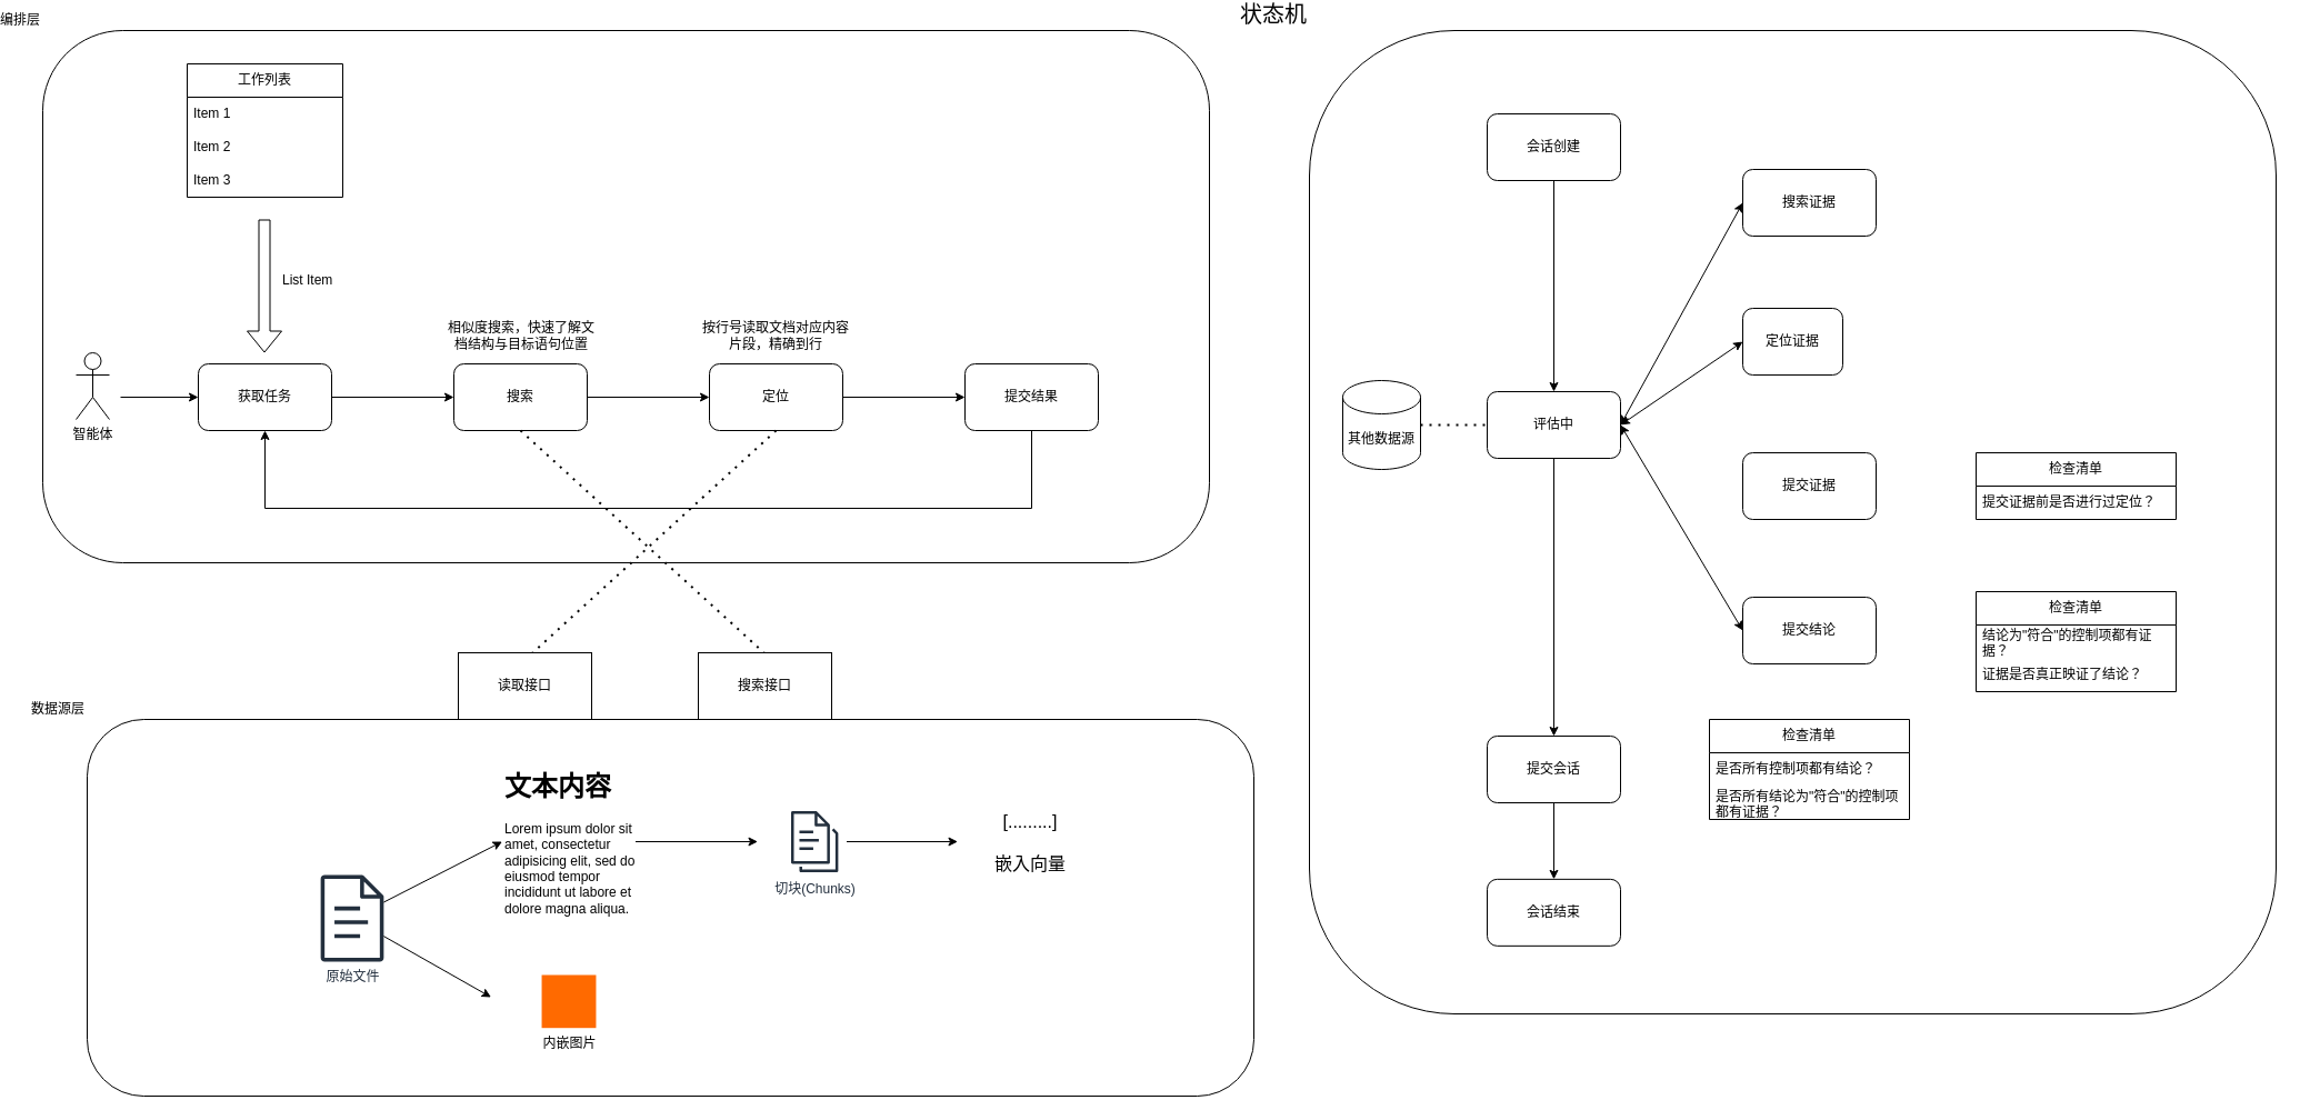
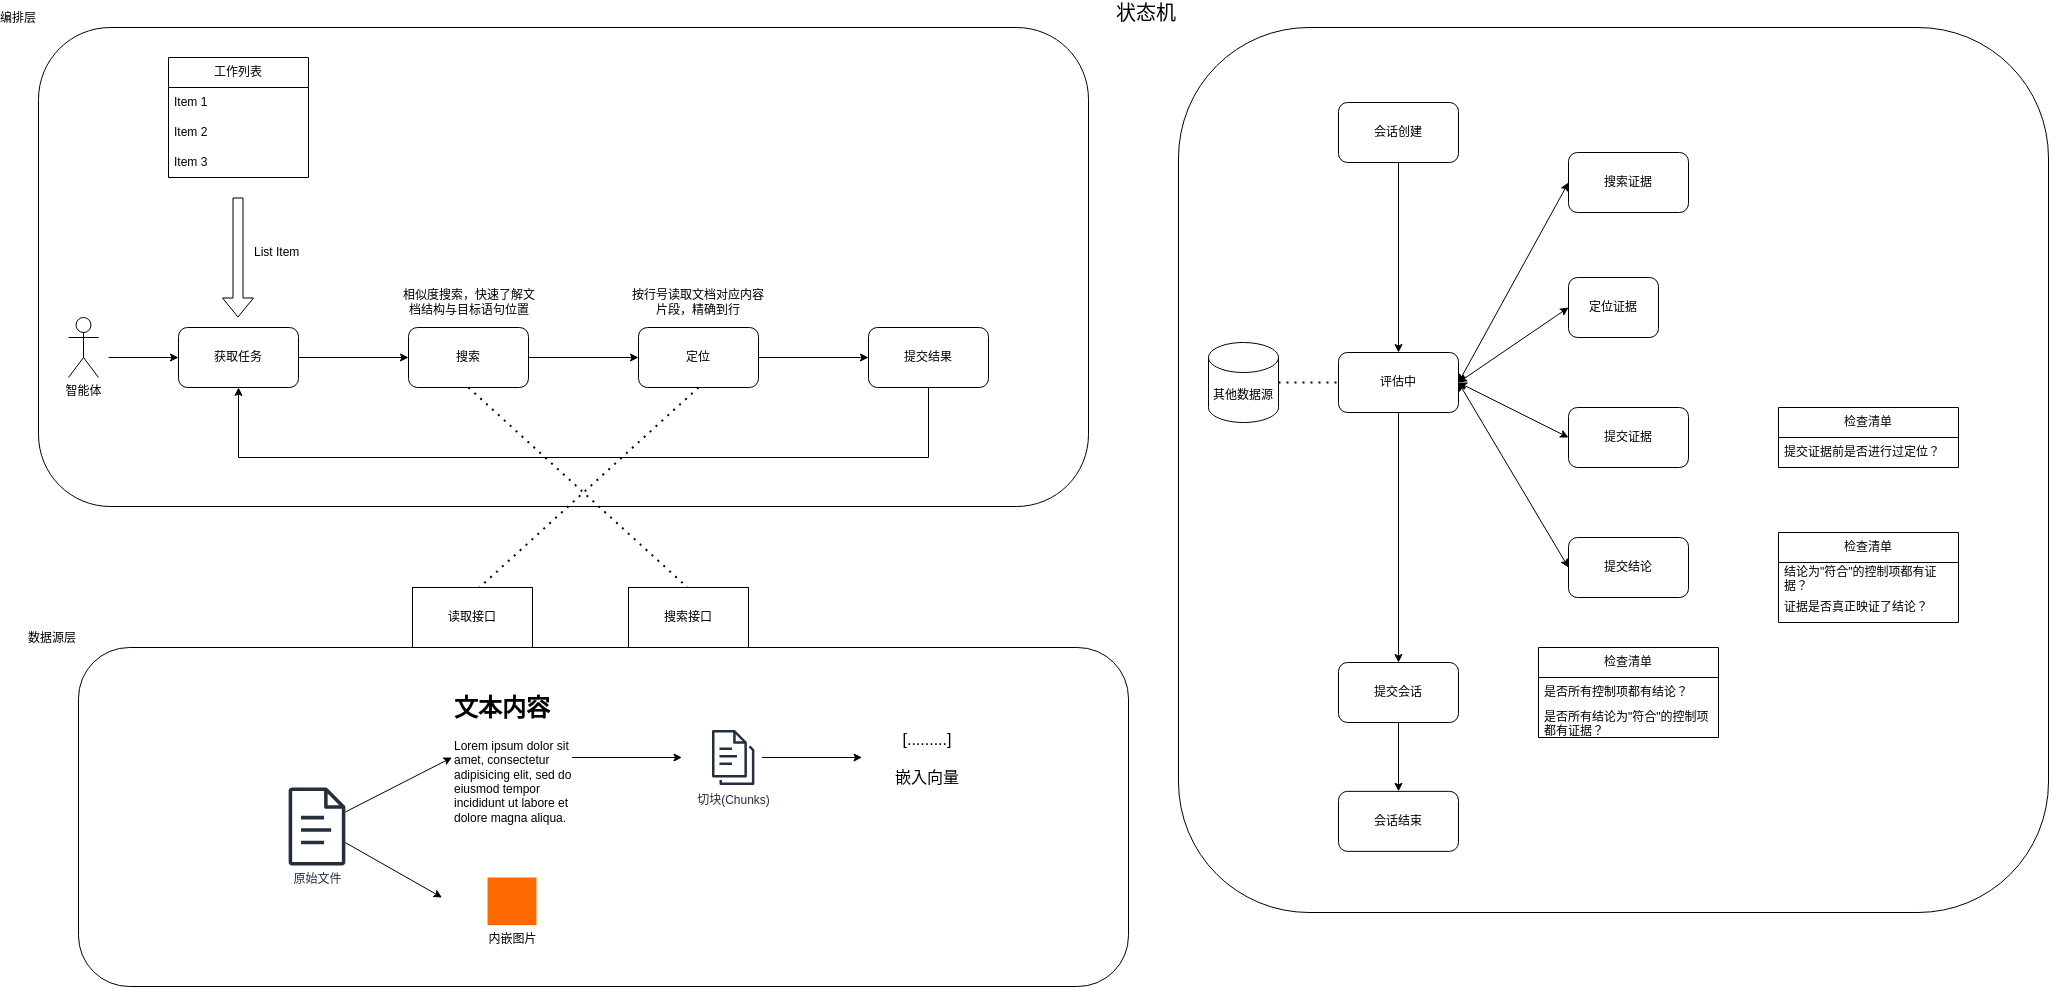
  <mxCell id="0" />
  <mxCell id="1" parent="0" />
  <mxCell id="2" value="状态机" style="rounded=1;whiteSpace=wrap;html=1;fillColor=none;labelPosition=left;verticalLabelPosition=top;align=right;verticalAlign=bottom;fontSize=20;" vertex="1" parent="1"><mxGeometry x="1160" y="20" width="870" height="885" as="geometry" /></mxCell>
  <mxCell id="3" value="编排层" style="rounded=1;whiteSpace=wrap;html=1;fillColor=none;labelPosition=left;verticalLabelPosition=top;align=right;verticalAlign=bottom;" vertex="1" parent="1"><mxGeometry x="20" y="20" width="1050" height="479" as="geometry" /></mxCell>
  <mxCell id="4" value="数据源层" style="rounded=1;whiteSpace=wrap;html=1;fillColor=none;labelPosition=left;verticalLabelPosition=top;align=right;verticalAlign=bottom;" vertex="1" parent="1"><mxGeometry x="60" y="640" width="1050" height="339" as="geometry" /></mxCell>
  <mxCell id="5" value="智能体" style="shape=umlActor;verticalLabelPosition=bottom;verticalAlign=top;html=1;outlineConnect=0;" vertex="1" parent="1"><mxGeometry x="50" y="310" width="30" height="60" as="geometry" /></mxCell>
  <mxCell id="6" value="原始文件" style="sketch=0;outlineConnect=0;fontColor=#232F3E;gradientColor=none;fillColor=#232F3D;strokeColor=none;dashed=0;verticalLabelPosition=bottom;verticalAlign=top;align=center;html=1;fontSize=12;fontStyle=0;aspect=fixed;pointerEvents=1;shape=mxgraph.aws4.document;" vertex="1" parent="1"><mxGeometry x="270" y="780" width="57" height="78" as="geometry" /></mxCell>
  <mxCell id="7" value="内嵌图片" style="points=[];aspect=fixed;html=1;align=center;shadow=0;dashed=0;fillColor=#FF6A00;strokeColor=none;shape=mxgraph.alibaba_cloud.image_recognition;labelPosition=center;verticalLabelPosition=bottom;verticalAlign=top;" vertex="1" parent="1"><mxGeometry x="469.05" y="870" width="48.9" height="47.7" as="geometry" /></mxCell>
  <mxCell id="8" value="&lt;h1 style=&quot;margin-top: 0px;&quot;&gt;文本内容&lt;/h1&gt;&lt;p&gt;Lorem ipsum dolor sit amet, consectetur adipisicing elit, sed do eiusmod tempor incididunt ut labore et dolore magna aliqua.&lt;/p&gt;" style="text;html=1;whiteSpace=wrap;overflow=hidden;rounded=0;" vertex="1" parent="1"><mxGeometry x="433.5" y="680" width="120" height="140" as="geometry" /></mxCell>
  <mxCell id="9" value="" style="endArrow=classic;html=1;rounded=0;" edge="1" parent="1" source="6"><mxGeometry width="50" height="50" relative="1" as="geometry"><mxPoint x="713.5" y="890" as="sourcePoint" /><mxPoint x="423.5" y="890" as="targetPoint" /></mxGeometry></mxCell>
  <mxCell id="10" value="" style="endArrow=classic;html=1;rounded=0;entryX=0;entryY=0.5;entryDx=0;entryDy=0;" edge="1" parent="1" source="6" target="8"><mxGeometry width="50" height="50" relative="1" as="geometry"><mxPoint x="583.5" y="860" as="sourcePoint" /><mxPoint x="633.5" y="810" as="targetPoint" /></mxGeometry></mxCell>
  <mxCell id="11" value="" style="endArrow=classic;html=1;rounded=0;exitX=1;exitY=0.5;exitDx=0;exitDy=0;" edge="1" parent="1" source="8"><mxGeometry width="50" height="50" relative="1" as="geometry"><mxPoint x="663.5" y="790" as="sourcePoint" /><mxPoint x="663.5" y="750" as="targetPoint" /></mxGeometry></mxCell>
  <mxCell id="12" value="切块(Chunks)" style="sketch=0;outlineConnect=0;fontColor=#232F3E;gradientColor=none;fillColor=#232F3D;strokeColor=none;dashed=0;verticalLabelPosition=bottom;verticalAlign=top;align=center;html=1;fontSize=12;fontStyle=0;aspect=fixed;pointerEvents=1;shape=mxgraph.aws4.documents3;" vertex="1" parent="1"><mxGeometry x="693.5" y="721" width="42.38" height="58" as="geometry" /></mxCell>
  <mxCell id="13" value="&lt;font style=&quot;font-size: 16px;&quot;&gt;[.........]&lt;/font&gt;&lt;div&gt;&lt;font style=&quot;font-size: 16px;&quot;&gt;&lt;br&gt;&lt;/font&gt;&lt;/div&gt;&lt;div&gt;&lt;font style=&quot;font-size: 16px;&quot;&gt;嵌入向量&lt;/font&gt;&lt;/div&gt;" style="text;html=1;align=center;verticalAlign=middle;whiteSpace=wrap;rounded=0;" vertex="1" parent="1"><mxGeometry x="853.5" y="721" width="110" height="59" as="geometry" /></mxCell>
  <mxCell id="14" value="" style="endArrow=classic;html=1;rounded=0;" edge="1" parent="1"><mxGeometry width="50" height="50" relative="1" as="geometry"><mxPoint x="743.5" y="750" as="sourcePoint" /><mxPoint x="843.5" y="750" as="targetPoint" /></mxGeometry></mxCell>
  <mxCell id="15" value="工作列表" style="swimlane;fontStyle=0;childLayout=stackLayout;horizontal=1;startSize=30;horizontalStack=0;resizeParent=1;resizeParentMax=0;resizeLast=0;collapsible=1;marginBottom=0;whiteSpace=wrap;html=1;" vertex="1" parent="1"><mxGeometry x="150" y="50" width="140" height="120" as="geometry" /></mxCell>
  <mxCell id="16" value="Item 1" style="text;strokeColor=none;fillColor=none;align=left;verticalAlign=middle;spacingLeft=4;spacingRight=4;overflow=hidden;points=[[0,0.5],[1,0.5]];portConstraint=eastwest;rotatable=0;whiteSpace=wrap;html=1;" vertex="1" parent="15"><mxGeometry y="30" width="140" height="30" as="geometry" /></mxCell>
  <mxCell id="17" value="Item 2" style="text;strokeColor=none;fillColor=none;align=left;verticalAlign=middle;spacingLeft=4;spacingRight=4;overflow=hidden;points=[[0,0.5],[1,0.5]];portConstraint=eastwest;rotatable=0;whiteSpace=wrap;html=1;" vertex="1" parent="15"><mxGeometry y="60" width="140" height="30" as="geometry" /></mxCell>
  <mxCell id="18" value="Item 3" style="text;strokeColor=none;fillColor=none;align=left;verticalAlign=middle;spacingLeft=4;spacingRight=4;overflow=hidden;points=[[0,0.5],[1,0.5]];portConstraint=eastwest;rotatable=0;whiteSpace=wrap;html=1;" vertex="1" parent="15"><mxGeometry y="90" width="140" height="30" as="geometry" /></mxCell>
  <mxCell id="19" value="List Item" style="text;strokeColor=none;fillColor=none;align=left;verticalAlign=middle;spacingLeft=4;spacingRight=4;overflow=hidden;points=[[0,0.5],[1,0.5]];portConstraint=eastwest;rotatable=0;whiteSpace=wrap;html=1;" vertex="1" parent="1"><mxGeometry x="230" y="230" width="80" height="30" as="geometry" /></mxCell>
  <mxCell id="20" value="获取任务" style="rounded=1;whiteSpace=wrap;html=1;" vertex="1" parent="1"><mxGeometry x="160" y="320" width="120" height="60" as="geometry" /></mxCell>
  <mxCell id="21" value="" style="endArrow=classic;html=1;rounded=0;entryX=0;entryY=0.5;entryDx=0;entryDy=0;" edge="1" parent="1" target="20"><mxGeometry width="50" height="50" relative="1" as="geometry"><mxPoint x="90" y="350" as="sourcePoint" /><mxPoint x="170" y="330" as="targetPoint" /></mxGeometry></mxCell>
  <mxCell id="22" value="" style="shape=flexArrow;endArrow=classic;html=1;rounded=0;" edge="1" parent="1"><mxGeometry width="50" height="50" relative="1" as="geometry"><mxPoint x="219.5" y="190" as="sourcePoint" /><mxPoint x="219.5" y="310" as="targetPoint" /></mxGeometry></mxCell>
  <mxCell id="23" value="搜索" style="rounded=1;whiteSpace=wrap;html=1;" vertex="1" parent="1"><mxGeometry x="390" y="320" width="120" height="60" as="geometry" /></mxCell>
  <mxCell id="24" value="" style="endArrow=classic;html=1;rounded=0;exitX=1;exitY=0.5;exitDx=0;exitDy=0;entryX=0;entryY=0.5;entryDx=0;entryDy=0;" edge="1" parent="1" source="20" target="23"><mxGeometry width="50" height="50" relative="1" as="geometry"><mxPoint x="380" y="320" as="sourcePoint" /><mxPoint x="430" y="270" as="targetPoint" /></mxGeometry></mxCell>
  <mxCell id="25" value="相似度搜索，快速了解文档结构与目标语句位置" style="text;html=1;align=center;verticalAlign=middle;whiteSpace=wrap;rounded=0;" vertex="1" parent="1"><mxGeometry x="380.69" y="280" width="140" height="30" as="geometry" /></mxCell>
  <mxCell id="26" value="" style="endArrow=classic;html=1;rounded=0;exitX=1;exitY=0.5;exitDx=0;exitDy=0;entryX=0;entryY=0.5;entryDx=0;entryDy=0;" edge="1" parent="1" source="23" target="27"><mxGeometry width="50" height="50" relative="1" as="geometry"><mxPoint x="540" y="360" as="sourcePoint" /><mxPoint x="590" y="310" as="targetPoint" /></mxGeometry></mxCell>
  <mxCell id="27" value="定位" style="rounded=1;whiteSpace=wrap;html=1;" vertex="1" parent="1"><mxGeometry x="620" y="320" width="120" height="60" as="geometry" /></mxCell>
  <mxCell id="28" value="按行号读取文档对应内容片段，精确到行" style="text;html=1;align=center;verticalAlign=middle;whiteSpace=wrap;rounded=0;" vertex="1" parent="1"><mxGeometry x="610" y="280" width="140" height="30" as="geometry" /></mxCell>
  <mxCell id="29" value="提交结果" style="rounded=1;whiteSpace=wrap;html=1;" vertex="1" parent="1"><mxGeometry x="850" y="320" width="120" height="60" as="geometry" /></mxCell>
  <mxCell id="30" value="" style="endArrow=classic;html=1;rounded=0;exitX=1;exitY=0.5;exitDx=0;exitDy=0;entryX=0;entryY=0.5;entryDx=0;entryDy=0;" edge="1" parent="1" source="27" target="29"><mxGeometry width="50" height="50" relative="1" as="geometry"><mxPoint x="870" y="540" as="sourcePoint" /><mxPoint x="920" y="490" as="targetPoint" /></mxGeometry></mxCell>
  <mxCell id="31" value="" style="endArrow=classic;html=1;rounded=0;exitX=0.5;exitY=1;exitDx=0;exitDy=0;entryX=0.5;entryY=1;entryDx=0;entryDy=0;edgeStyle=elbowEdgeStyle;" edge="1" parent="1" source="29" target="20"><mxGeometry width="50" height="50" relative="1" as="geometry"><mxPoint x="870" y="500" as="sourcePoint" /><mxPoint x="920" y="450" as="targetPoint" /><Array as="points"><mxPoint x="565" y="450" /></Array></mxGeometry></mxCell>
  <mxCell id="32" value="" style="endArrow=none;dashed=1;html=1;dashPattern=1 3;strokeWidth=2;rounded=0;exitX=0.5;exitY=1;exitDx=0;exitDy=0;" edge="1" parent="1" source="23"><mxGeometry width="50" height="50" relative="1" as="geometry"><mxPoint x="640" y="630" as="sourcePoint" /><mxPoint x="680" y="590" as="targetPoint" /></mxGeometry></mxCell>
  <mxCell id="33" value="" style="endArrow=none;dashed=1;html=1;dashPattern=1 3;strokeWidth=2;rounded=0;exitX=0.5;exitY=1;exitDx=0;exitDy=0;" edge="1" parent="1"><mxGeometry width="50" height="50" relative="1" as="geometry"><mxPoint x="680" y="380" as="sourcePoint" /><mxPoint x="450" y="590" as="targetPoint" /></mxGeometry></mxCell>
  <mxCell id="34" value="会话创建" style="rounded=1;whiteSpace=wrap;html=1;" vertex="1" parent="1"><mxGeometry x="1320" y="95" width="120" height="60" as="geometry" /></mxCell>
  <mxCell id="35" value="评估中" style="rounded=1;whiteSpace=wrap;html=1;" vertex="1" parent="1"><mxGeometry x="1320" y="345" width="120" height="60" as="geometry" /></mxCell>
  <mxCell id="36" value="提交会话" style="rounded=1;whiteSpace=wrap;html=1;" vertex="1" parent="1"><mxGeometry x="1320" y="655" width="120" height="60" as="geometry" /></mxCell>
  <mxCell id="37" value="" style="endArrow=classic;html=1;rounded=0;exitX=0.5;exitY=1;exitDx=0;exitDy=0;entryX=0.5;entryY=0;entryDx=0;entryDy=0;" edge="1" parent="1" source="34" target="35"><mxGeometry width="50" height="50" relative="1" as="geometry"><mxPoint x="1510" y="265" as="sourcePoint" /><mxPoint x="1560" y="215" as="targetPoint" /></mxGeometry></mxCell>
  <mxCell id="38" value="" style="endArrow=classic;html=1;rounded=0;exitX=0.5;exitY=1;exitDx=0;exitDy=0;" edge="1" parent="1" source="35" target="36"><mxGeometry width="50" height="50" relative="1" as="geometry"><mxPoint x="1600" y="405" as="sourcePoint" /><mxPoint x="1650" y="355" as="targetPoint" /></mxGeometry></mxCell>
  <mxCell id="39" value="检查清单" style="swimlane;fontStyle=0;childLayout=stackLayout;horizontal=1;startSize=30;horizontalStack=0;resizeParent=1;resizeParentMax=0;resizeLast=0;collapsible=1;marginBottom=0;whiteSpace=wrap;html=1;" vertex="1" parent="1"><mxGeometry x="1520" y="640" width="180" height="90" as="geometry" /></mxCell>
  <mxCell id="40" value="是否所有控制项都有结论？" style="text;strokeColor=none;fillColor=none;align=left;verticalAlign=middle;spacingLeft=4;spacingRight=4;overflow=hidden;points=[[0,0.5],[1,0.5]];portConstraint=eastwest;rotatable=0;whiteSpace=wrap;html=1;" vertex="1" parent="39"><mxGeometry y="30" width="180" height="30" as="geometry" /></mxCell>
  <mxCell id="41" value="是否所有结论为&quot;符合&quot;的控制项都有证据？" style="text;strokeColor=none;fillColor=none;align=left;verticalAlign=middle;spacingLeft=4;spacingRight=4;overflow=hidden;points=[[0,0.5],[1,0.5]];portConstraint=eastwest;rotatable=0;whiteSpace=wrap;html=1;" vertex="1" parent="39"><mxGeometry y="60" width="180" height="30" as="geometry" /></mxCell>
  <mxCell id="42" value="搜索证据" style="rounded=1;whiteSpace=wrap;html=1;" vertex="1" parent="1"><mxGeometry x="1550" y="145" width="120" height="60" as="geometry" /></mxCell>
  <mxCell id="43" value="定位证据" style="rounded=1;whiteSpace=wrap;html=1;" vertex="1" parent="1"><mxGeometry x="1550" y="270" width="90" height="60" as="geometry" /></mxCell>
  <mxCell id="44" value="提交证据" style="rounded=1;whiteSpace=wrap;html=1;" vertex="1" parent="1"><mxGeometry x="1550" y="400" width="120" height="60" as="geometry" /></mxCell>
  <mxCell id="45" value="提交结论" style="rounded=1;whiteSpace=wrap;html=1;" vertex="1" parent="1"><mxGeometry x="1550" y="530" width="120" height="60" as="geometry" /></mxCell>
  <mxCell id="46" value="" style="endArrow=classic;startArrow=classic;html=1;rounded=0;exitX=1;exitY=0.5;exitDx=0;exitDy=0;entryX=0;entryY=0.5;entryDx=0;entryDy=0;" edge="1" parent="1" source="35" target="42"><mxGeometry width="50" height="50" relative="1" as="geometry"><mxPoint x="1710" y="405" as="sourcePoint" /><mxPoint x="1760" y="355" as="targetPoint" /></mxGeometry></mxCell>
  <mxCell id="47" value="" style="endArrow=classic;startArrow=classic;html=1;rounded=0;exitX=1;exitY=0.5;exitDx=0;exitDy=0;entryX=0;entryY=0.5;entryDx=0;entryDy=0;" edge="1" parent="1" source="35" target="43"><mxGeometry width="50" height="50" relative="1" as="geometry"><mxPoint x="1770" y="455" as="sourcePoint" /><mxPoint x="1820" y="405" as="targetPoint" /></mxGeometry></mxCell>
+ <mxCell id="48" value="" style="endArrow=classic;startArrow=classic;html=1;rounded=0;exitX=1;exitY=0.5;exitDx=0;exitDy=0;entryX=0;entryY=0.5;entryDx=0;entryDy=0;" edge="1" parent="1" source="35" target="44"><mxGeometry width="50" height="50" relative="1" as="geometry"><mxPoint x="1650" y="515" as="sourcePoint" /><mxPoint x="1700" y="465" as="targetPoint" /></mxGeometry></mxCell>
  <mxCell id="49" value="" style="endArrow=classic;startArrow=classic;html=1;rounded=0;exitX=1;exitY=0.5;exitDx=0;exitDy=0;entryX=0;entryY=0.5;entryDx=0;entryDy=0;" edge="1" parent="1" source="35" target="45"><mxGeometry width="50" height="50" relative="1" as="geometry"><mxPoint x="1700" y="515" as="sourcePoint" /><mxPoint x="1750" y="465" as="targetPoint" /></mxGeometry></mxCell>
  <mxCell id="50" value="检查清单" style="swimlane;fontStyle=0;childLayout=stackLayout;horizontal=1;startSize=30;horizontalStack=0;resizeParent=1;resizeParentMax=0;resizeLast=0;collapsible=1;marginBottom=0;whiteSpace=wrap;html=1;" vertex="1" parent="1"><mxGeometry x="1760" y="525" width="180" height="90" as="geometry" /></mxCell>
  <mxCell id="51" value="结论为&quot;符合&quot;的控制项都有证据？" style="text;strokeColor=none;fillColor=none;align=left;verticalAlign=middle;spacingLeft=4;spacingRight=4;overflow=hidden;points=[[0,0.5],[1,0.5]];portConstraint=eastwest;rotatable=0;whiteSpace=wrap;html=1;" vertex="1" parent="50"><mxGeometry y="30" width="180" height="30" as="geometry" /></mxCell>
  <mxCell id="52" value="证据是否真正映证了结论？" style="text;strokeColor=none;fillColor=none;align=left;verticalAlign=middle;spacingLeft=4;spacingRight=4;overflow=hidden;points=[[0,0.5],[1,0.5]];portConstraint=eastwest;rotatable=0;whiteSpace=wrap;html=1;" vertex="1" parent="50"><mxGeometry y="60" width="180" height="30" as="geometry" /></mxCell>
  <mxCell id="53" value="检查清单" style="swimlane;fontStyle=0;childLayout=stackLayout;horizontal=1;startSize=30;horizontalStack=0;resizeParent=1;resizeParentMax=0;resizeLast=0;collapsible=1;marginBottom=0;whiteSpace=wrap;html=1;" vertex="1" parent="1"><mxGeometry x="1760" y="400" width="180" height="60" as="geometry" /></mxCell>
  <mxCell id="54" value="提交证据前是否进行过定位？" style="text;strokeColor=none;fillColor=none;align=left;verticalAlign=middle;spacingLeft=4;spacingRight=4;overflow=hidden;points=[[0,0.5],[1,0.5]];portConstraint=eastwest;rotatable=0;whiteSpace=wrap;html=1;" vertex="1" parent="53"><mxGeometry y="30" width="180" height="30" as="geometry" /></mxCell>
  <mxCell id="55" value="会话结束" style="rounded=1;whiteSpace=wrap;html=1;" vertex="1" parent="1"><mxGeometry x="1320" y="783.85" width="120" height="60" as="geometry" /></mxCell>
  <mxCell id="56" value="" style="endArrow=classic;html=1;rounded=0;exitX=0.5;exitY=1;exitDx=0;exitDy=0;entryX=0.5;entryY=0;entryDx=0;entryDy=0;" edge="1" parent="1" source="36" target="55"><mxGeometry width="50" height="50" relative="1" as="geometry"><mxPoint x="1600" y="825" as="sourcePoint" /><mxPoint x="1650" y="775" as="targetPoint" /></mxGeometry></mxCell>
  <mxCell id="57" value="其他数据源" style="shape=cylinder3;whiteSpace=wrap;html=1;boundedLbl=1;backgroundOutline=1;size=15;" vertex="1" parent="1"><mxGeometry x="1190" y="335" width="70" height="80" as="geometry" /></mxCell>
  <mxCell id="58" value="" style="endArrow=none;dashed=1;html=1;dashPattern=1 3;strokeWidth=2;rounded=0;exitX=1;exitY=0.5;exitDx=0;exitDy=0;exitPerimeter=0;entryX=0;entryY=0.5;entryDx=0;entryDy=0;" edge="1" parent="1" source="57" target="35"><mxGeometry width="50" height="50" relative="1" as="geometry"><mxPoint x="1150" y="295" as="sourcePoint" /><mxPoint x="1200" y="245" as="targetPoint" /></mxGeometry></mxCell>
  <mxCell id="59" value="读取接口" style="rounded=0;whiteSpace=wrap;html=1;" vertex="1" parent="1"><mxGeometry x="394" y="580" width="120" height="60" as="geometry" /></mxCell>
  <mxCell id="60" value="搜索接口" style="rounded=0;whiteSpace=wrap;html=1;" vertex="1" parent="1"><mxGeometry x="610" y="580" width="120" height="60" as="geometry" /></mxCell>
